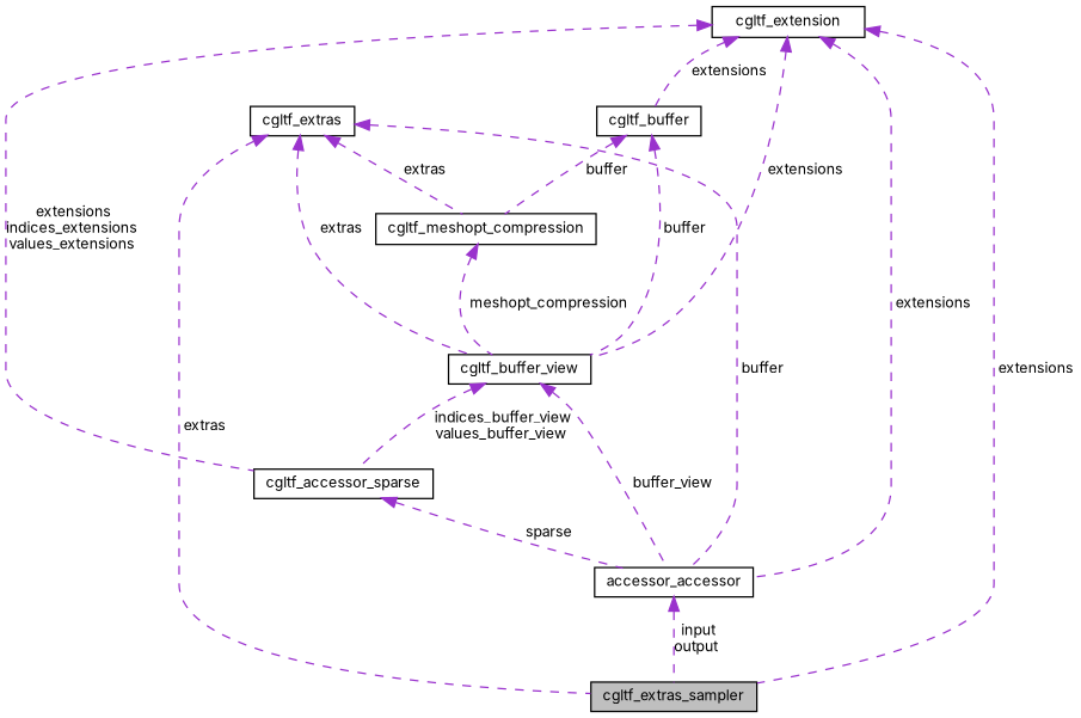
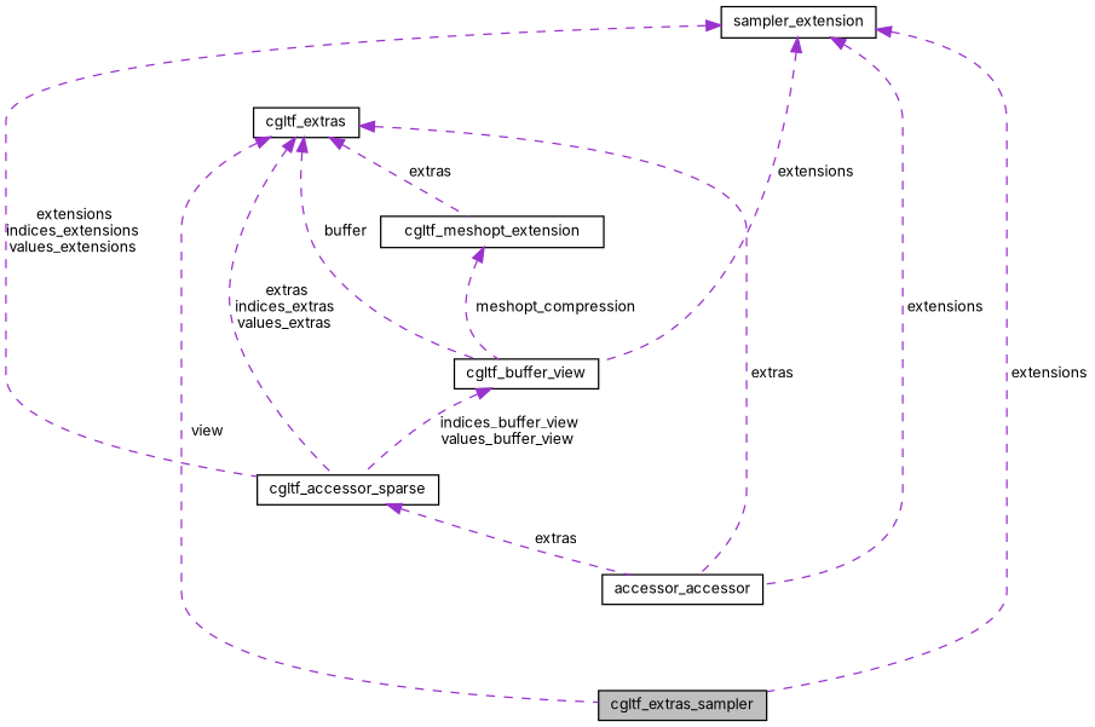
  digraph {
    fontname=Inter
    node [color=black fillcolor=white fontname=Inter fontsize=10 shape=record style=filled]
    edge [color=darkorchid3 dir=back fontname=Inter fontsize=10 labelfontname=Helvetica labelfontsize=10 style=dashed]
    n1 [fillcolor=grey75 fontcolor=black height=0.2 label=cgltf_extras_sampler width=0.4]
    n2 [height=0.2 label=accessor_accessor width=0.4]
    n3 [height=0.2 label=cgltf_buffer_view width=0.4]
    n4 [height=0.2 label=cgltf_accessor_sparse width=0.4]
-   n5 [height=0.2 label=cgltf_buffer width=0.4]
-   n6 [height=0.2 label=cgltf_meshopt_compression width=0.4]
+   n6 [height=0.2 label=cgltf_meshopt_extension width=0.4]
    n7 [height=0.2 label=cgltf_extras width=0.4]
-   n8 [height=0.2 label=cgltf_extension width=0.4]
-   n2 -> n1 [label=" input\noutput"]
-   n3 -> n2 [label=" buffer_view"]
+   n8 [height=0.2 label=sampler_extension width=0.4]
    n3 -> n4 [label=" indices_buffer_view\nvalues_buffer_view"]
-   n4 -> n2 [label=" sparse"]
-   n5 -> n3 [label=" buffer"]
-   n5 -> n6 [label=" buffer"]
+   n4 -> n2 [label=" extras"]
    n6 -> n3 [label=" meshopt_compression"]
-   n7 -> n1 [label=" extras"]
-   n7 -> n2 [label=" buffer"]
-   n7 -> n3 [label=" extras"]
+   n7 -> n1 [label=" view"]
+   n7 -> n2 [label=" extras"]
+   n7 -> n3 [label=" buffer"]
+   n7 -> n4 [label=" extras\nindices_extras\nvalues_extras"]
    n7 -> n6 [label=" extras"]
    n8 -> n1 [label=" extensions"]
    n8 -> n2 [label=" extensions"]
    n8 -> n3 [label=" extensions"]
    n8 -> n4 [label=" extensions\nindices_extensions\nvalues_extensions"]
-   n8 -> n5 [label=" extensions"]
  }
